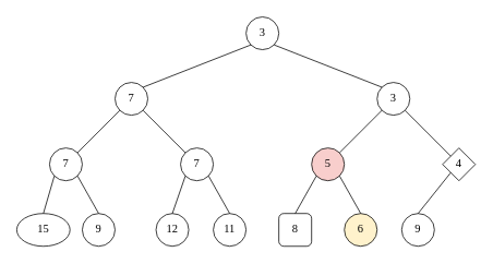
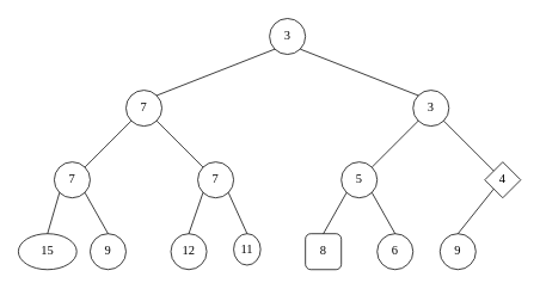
  <mxCell id="0" />
  <mxCell id="1" parent="0" />
  <mxCell id="2" value="12" style="ellipse;whiteSpace=wrap;html=1;fontFamily=source serif pro;fontSize=14;" vertex="1" parent="1"><mxGeometry x="190" y="260" width="40" height="40" as="geometry" /></mxCell>
  <mxCell id="3" value="9" style="ellipse;whiteSpace=wrap;html=1;fontFamily=source serif pro;fontSize=14;" vertex="1" parent="1"><mxGeometry x="100" y="260" width="40" height="40" as="geometry" /></mxCell>
  <mxCell id="4" value="15" style="ellipse;whiteSpace=wrap;html=1;fontFamily=source serif pro;fontSize=14;" vertex="1" parent="1"><mxGeometry x="20" y="260" width="65" height="40" as="geometry" /></mxCell>
  <mxCell id="5" value="4" style="rhombus;whiteSpace=wrap;html=1;fontFamily=source serif pro;fontSize=14;" vertex="1" parent="1"><mxGeometry x="540" y="180" width="40" height="40" as="geometry" /></mxCell>
- <mxCell id="6" value="5" style="ellipse;whiteSpace=wrap;html=1;fontFamily=source serif pro;fontSize=14;fillColor=#f8cecc;" vertex="1" parent="1"><mxGeometry x="380" y="180" width="40" height="40" as="geometry" /></mxCell>
+ <mxCell id="6" value="5" style="ellipse;whiteSpace=wrap;html=1;fontFamily=source serif pro;fontSize=14;" vertex="1" parent="1"><mxGeometry x="380" y="180" width="40" height="40" as="geometry" /></mxCell>
  <mxCell id="7" value="7" style="ellipse;whiteSpace=wrap;html=1;fontFamily=source serif pro;fontSize=14;" vertex="1" parent="1"><mxGeometry x="220" y="180" width="40" height="40" as="geometry" /></mxCell>
  <mxCell id="8" value="7" style="ellipse;whiteSpace=wrap;html=1;fontFamily=source serif pro;fontSize=14;" vertex="1" parent="1"><mxGeometry x="60" y="180" width="40" height="40" as="geometry" /></mxCell>
  <mxCell id="9" value="7" style="ellipse;whiteSpace=wrap;html=1;fontFamily=source serif pro;fontSize=14;" vertex="1" parent="1"><mxGeometry x="140" y="100" width="40" height="40" as="geometry" /></mxCell>
  <mxCell id="10" value="3" style="ellipse;whiteSpace=wrap;html=1;fontFamily=source serif pro;fontSize=14;" vertex="1" parent="1"><mxGeometry x="460" y="100" width="40" height="40" as="geometry" /></mxCell>
  <mxCell id="11" value="3" style="ellipse;whiteSpace=wrap;html=1;fontFamily=source serif pro;fontSize=14;" vertex="1" parent="1"><mxGeometry x="300" y="20" width="40" height="40" as="geometry" /></mxCell>
  <mxCell id="12" value="" style="endArrow=none;html=1;fontFamily=source serif pro;entryX=0;entryY=1;entryDx=0;entryDy=0;exitX=1;exitY=0;exitDx=0;exitDy=0;" edge="1" parent="1" source="9" target="11"><mxGeometry width="50" height="50" relative="1" as="geometry"><mxPoint x="210" y="270" as="sourcePoint" /><mxPoint x="260" y="220" as="targetPoint" /></mxGeometry></mxCell>
  <mxCell id="13" value="" style="endArrow=none;html=1;fontFamily=source serif pro;entryX=1;entryY=1;entryDx=0;entryDy=0;exitX=0;exitY=0;exitDx=0;exitDy=0;" edge="1" parent="1" source="10" target="11"><mxGeometry width="50" height="50" relative="1" as="geometry"><mxPoint x="210" y="270" as="sourcePoint" /><mxPoint x="260" y="220" as="targetPoint" /></mxGeometry></mxCell>
  <mxCell id="14" value="" style="endArrow=none;html=1;fontFamily=source serif pro;entryX=0;entryY=1;entryDx=0;entryDy=0;exitX=1;exitY=0;exitDx=0;exitDy=0;" edge="1" parent="1" source="8" target="9"><mxGeometry width="50" height="50" relative="1" as="geometry"><mxPoint x="210" y="270" as="sourcePoint" /><mxPoint x="260" y="220" as="targetPoint" /></mxGeometry></mxCell>
  <mxCell id="15" value="" style="endArrow=none;html=1;fontFamily=source serif pro;entryX=1;entryY=1;entryDx=0;entryDy=0;exitX=0;exitY=0;exitDx=0;exitDy=0;" edge="1" parent="1" source="7" target="9"><mxGeometry width="50" height="50" relative="1" as="geometry"><mxPoint x="210" y="270" as="sourcePoint" /><mxPoint x="260" y="220" as="targetPoint" /></mxGeometry></mxCell>
  <mxCell id="16" value="" style="endArrow=none;html=1;fontFamily=source serif pro;entryX=0;entryY=1;entryDx=0;entryDy=0;exitX=1;exitY=0;exitDx=0;exitDy=0;" edge="1" parent="1" source="6" target="10"><mxGeometry width="50" height="50" relative="1" as="geometry"><mxPoint x="210" y="270" as="sourcePoint" /><mxPoint x="260" y="220" as="targetPoint" /></mxGeometry></mxCell>
  <mxCell id="17" value="" style="endArrow=none;html=1;fontFamily=source serif pro;entryX=1;entryY=1;entryDx=0;entryDy=0;exitX=0;exitY=0;exitDx=0;exitDy=0;" edge="1" parent="1" source="5" target="10"><mxGeometry width="50" height="50" relative="1" as="geometry"><mxPoint x="210" y="270" as="sourcePoint" /><mxPoint x="260" y="220" as="targetPoint" /></mxGeometry></mxCell>
  <mxCell id="18" value="" style="endArrow=none;html=1;fontFamily=source serif pro;exitX=0.5;exitY=0;exitDx=0;exitDy=0;entryX=0;entryY=1;entryDx=0;entryDy=0;" edge="1" parent="1" source="4" target="8"><mxGeometry width="50" height="50" relative="1" as="geometry"><mxPoint x="210" y="270" as="sourcePoint" /><mxPoint x="80" y="250" as="targetPoint" /></mxGeometry></mxCell>
  <mxCell id="19" value="" style="endArrow=none;html=1;fontFamily=source serif pro;entryX=1;entryY=1;entryDx=0;entryDy=0;exitX=0.5;exitY=0;exitDx=0;exitDy=0;" edge="1" parent="1" source="3" target="8"><mxGeometry width="50" height="50" relative="1" as="geometry"><mxPoint x="210" y="270" as="sourcePoint" /><mxPoint x="260" y="220" as="targetPoint" /></mxGeometry></mxCell>
  <mxCell id="20" value="" style="endArrow=none;html=1;fontFamily=source serif pro;entryX=0;entryY=1;entryDx=0;entryDy=0;exitX=0.5;exitY=0;exitDx=0;exitDy=0;" edge="1" parent="1" source="2" target="7"><mxGeometry width="50" height="50" relative="1" as="geometry"><mxPoint x="210" y="270" as="sourcePoint" /><mxPoint x="260" y="220" as="targetPoint" /></mxGeometry></mxCell>
- <mxCell id="21" value="11" style="ellipse;whiteSpace=wrap;html=1;fontFamily=source serif pro;fontSize=14;" vertex="1" parent="1"><mxGeometry x="260" y="260" width="40" height="40" as="geometry" /></mxCell>
+ <mxCell id="21" value="11" style="ellipse;whiteSpace=wrap;html=1;fontFamily=source serif pro;fontSize=14;" vertex="1" parent="1"><mxGeometry x="260" y="260" width="30" height="35" as="geometry" /></mxCell>
  <mxCell id="22" value="" style="endArrow=none;html=1;fontFamily=source serif pro;entryX=1;entryY=1;entryDx=0;entryDy=0;exitX=0.5;exitY=0;exitDx=0;exitDy=0;" edge="1" parent="1" source="21"><mxGeometry width="50" height="50" relative="1" as="geometry"><mxPoint x="370" y="270" as="sourcePoint" /><mxPoint x="254.142" y="214.142" as="targetPoint" /></mxGeometry></mxCell>
  <mxCell id="23" value="8" style="whiteSpace=wrap;html=1;fontFamily=source serif pro;fontSize=14;rounded=1;" vertex="1" parent="1"><mxGeometry x="340" y="260" width="40" height="40" as="geometry" /></mxCell>
  <mxCell id="24" value="" style="endArrow=none;html=1;fontFamily=source serif pro;entryX=0;entryY=1;entryDx=0;entryDy=0;exitX=0.5;exitY=0;exitDx=0;exitDy=0;" edge="1" parent="1" source="23"><mxGeometry width="50" height="50" relative="1" as="geometry"><mxPoint x="370" y="270" as="sourcePoint" /><mxPoint x="385.858" y="214.142" as="targetPoint" /></mxGeometry></mxCell>
- <mxCell id="25" value="6" style="ellipse;whiteSpace=wrap;html=1;fontFamily=source serif pro;fontSize=14;fillColor=#fff2cc;" vertex="1" parent="1"><mxGeometry x="420" y="260" width="40" height="40" as="geometry" /></mxCell>
+ <mxCell id="25" value="6" style="ellipse;whiteSpace=wrap;html=1;fontFamily=source serif pro;fontSize=14;" vertex="1" parent="1"><mxGeometry x="420" y="260" width="40" height="40" as="geometry" /></mxCell>
  <mxCell id="26" value="" style="endArrow=none;html=1;fontFamily=source serif pro;entryX=1;entryY=1;entryDx=0;entryDy=0;exitX=0.5;exitY=0;exitDx=0;exitDy=0;" edge="1" parent="1" source="25"><mxGeometry width="50" height="50" relative="1" as="geometry"><mxPoint x="530" y="270" as="sourcePoint" /><mxPoint x="414.142" y="214.142" as="targetPoint" /></mxGeometry></mxCell>
  <mxCell id="27" value="9" style="ellipse;whiteSpace=wrap;html=1;fontFamily=source serif pro;fontSize=14;" vertex="1" parent="1"><mxGeometry x="490" y="260" width="40" height="40" as="geometry" /></mxCell>
  <mxCell id="28" value="" style="endArrow=none;html=1;fontFamily=source serif pro;exitX=0;exitY=1;exitDx=0;exitDy=0;entryX=0.5;entryY=0;entryDx=0;entryDy=0;" edge="1" parent="1" source="5" target="27"><mxGeometry width="50" height="50" relative="1" as="geometry"><mxPoint x="555.858" y="195.858" as="sourcePoint" /><mxPoint x="520" y="260" as="targetPoint" /></mxGeometry></mxCell>
